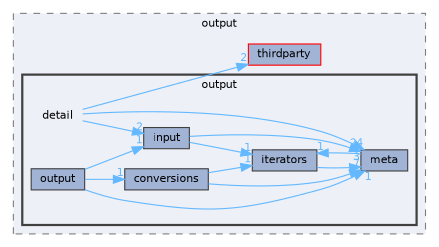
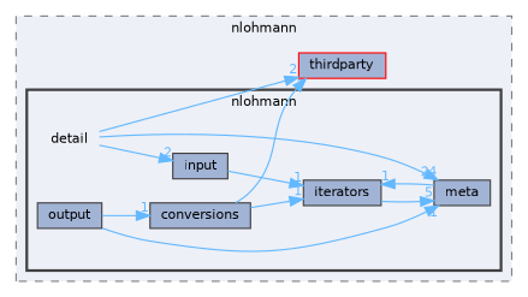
  digraph {
    compound=true
    rankdir=LR
    node [fontname=Helvetica fontsize=10 shape=box color=grey25 fillcolor="#a2b4d6" style=filled]
    edge [color=steelblue1 fontcolor=steelblue1 fontname=Helvetica fontsize=10 headlabel=1 labeldistance=1.5 labelfontname=Helvetica labelfontsize=10]
    n1 [height=0.2 label=detail shape=plaintext width=0.4 color="" fillcolor="" style=""]
    n2 [height=0.2 label=conversions width=0.4]
    n3 [height=0.2 label=input width=0.4]
    n4 [height=0.2 label=iterators width=0.4]
    n5 [height=0.2 label=meta width=0.4]
    n6 [height=0.2 label=output width=0.4]
    n7 [color=red height=0.2 label=thirdparty width=0.4]
    subgraph cluster_1 {
      bgcolor="#edf0f7"
      fontname=Helvetica
      fontsize=10
-     label=output
+     label=nlohmann
      pencolor=grey50
      style="filled,dashed"
      n7
      subgraph cluster_2 {
        bgcolor="#edf0f7"
        fontname=Helvetica
        fontsize=10
        pencolor=grey25
        style="filled,bold"
        n1
        n2
        n3
        n4
        n5
        n6
      }
    }
    n1 -> n3 [headlabel=2]
    n1 -> n5 [headlabel=24]
    n1 -> n7 [headlabel=2]
    n2 -> n4
-   n2 -> n5 [headlabel=7]
+   n2 -> n7 [headlabel=7]
    n3 -> n4
-   n3 -> n5 [headlabel=3]
    n4 -> n5 [headlabel=5]
    n5 -> n4
    n6 -> n2
-   n6 -> n3
    n6 -> n5
  }
